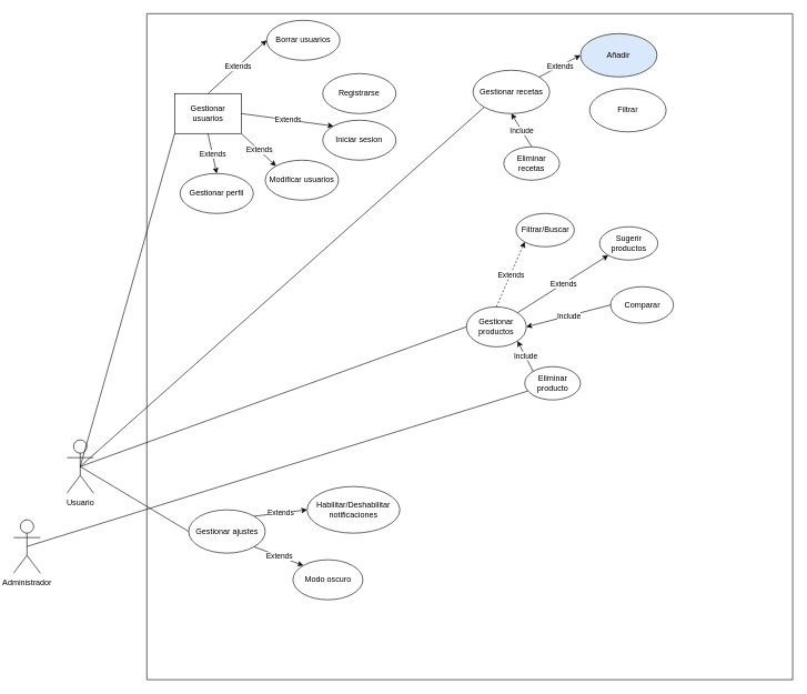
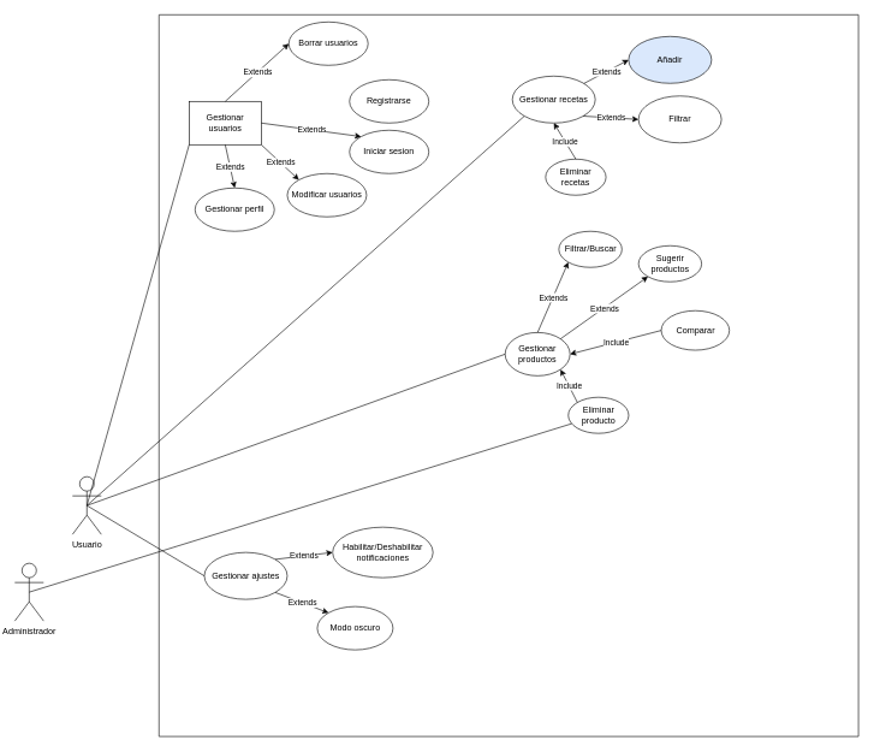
  <mxCell id="0" />
  <mxCell id="1" parent="0" />
  <mxCell id="2" value="" style="swimlane;startSize=0;" parent="1" vertex="1"><mxGeometry x="220" y="20" width="970" height="1000" as="geometry" /></mxCell>
  <mxCell id="3" value="Gestionar productos" style="ellipse;whiteSpace=wrap;html=1;" parent="2" vertex="1"><mxGeometry x="480" y="440.25" width="90" height="60" as="geometry" /></mxCell>
  <mxCell id="4" value="Filtrar/Buscar" style="ellipse;whiteSpace=wrap;html=1;" parent="2" vertex="1"><mxGeometry x="554.5" y="300" width="87.5" height="50" as="geometry" /></mxCell>
  <mxCell id="5" value="Gestionar usuarios" style="whiteSpace=wrap;html=1;rounded=0;" parent="2" vertex="1"><mxGeometry x="41.82" y="120" width="100" height="60" as="geometry" /></mxCell>
  <mxCell id="6" value="Registrarse" style="ellipse;whiteSpace=wrap;html=1;" parent="2" vertex="1"><mxGeometry x="264.2" y="90" width="110" height="60" as="geometry" /></mxCell>
- <mxCell id="7" value="" style="endArrow=classic;html=1;rounded=0;exitX=0.5;exitY=0;exitDx=0;exitDy=0;entryX=0;entryY=1;entryDx=0;entryDy=0;dashed=1;" parent="2" source="3" target="4" edge="1"><mxGeometry relative="1" as="geometry"><mxPoint x="836.25" y="230.25" as="sourcePoint" /><mxPoint x="742.25" y="211.25" as="targetPoint" /></mxGeometry></mxCell>
+ <mxCell id="7" value="" style="endArrow=classic;html=1;rounded=0;exitX=0.5;exitY=0;exitDx=0;exitDy=0;entryX=0;entryY=1;entryDx=0;entryDy=0;" parent="2" source="3" target="4" edge="1"><mxGeometry relative="1" as="geometry"><mxPoint x="836.25" y="230.25" as="sourcePoint" /><mxPoint x="742.25" y="211.25" as="targetPoint" /></mxGeometry></mxCell>
  <mxCell id="8" value="Extends" style="edgeLabel;resizable=0;html=1;;align=center;verticalAlign=middle;" parent="7" connectable="0" vertex="1"><mxGeometry relative="1" as="geometry" /></mxCell>
  <mxCell id="9" value="Comparar" style="ellipse;whiteSpace=wrap;html=1;" parent="2" vertex="1"><mxGeometry x="696.5" y="410" width="94.5" height="54.75" as="geometry" /></mxCell>
  <mxCell id="10" value="" style="endArrow=classic;html=1;rounded=0;exitX=0;exitY=0.5;exitDx=0;exitDy=0;entryX=1;entryY=0.5;entryDx=0;entryDy=0;" parent="2" source="9" target="3" edge="1"><mxGeometry relative="1" as="geometry"><mxPoint x="836.25" y="230.25" as="sourcePoint" /><mxPoint x="742.25" y="211.25" as="targetPoint" /></mxGeometry></mxCell>
  <mxCell id="11" value="Include" style="edgeLabel;resizable=0;html=1;;align=center;verticalAlign=middle;" parent="10" connectable="0" vertex="1"><mxGeometry relative="1" as="geometry" /></mxCell>
  <mxCell id="12" value="Gestionar recetas" style="ellipse;whiteSpace=wrap;html=1;" parent="2" vertex="1"><mxGeometry x="490" y="85" width="115" height="65" as="geometry" /></mxCell>
  <mxCell id="13" value="Añadir" style="ellipse;whiteSpace=wrap;html=1;fillColor=#dae8fc;" parent="2" vertex="1"><mxGeometry x="651.25" y="30" width="115" height="65" as="geometry" /></mxCell>
  <mxCell id="14" value="Filtrar" style="ellipse;whiteSpace=wrap;html=1;" parent="2" vertex="1"><mxGeometry x="665" y="112.5" width="115" height="65" as="geometry" /></mxCell>
  <mxCell id="15" value="" style="endArrow=classic;html=1;rounded=0;entryX=0;entryY=0.5;entryDx=0;entryDy=0;" parent="2" source="12" target="13" edge="1"><mxGeometry relative="1" as="geometry"><mxPoint x="1559" y="-494" as="sourcePoint" /><mxPoint x="1600" y="-445" as="targetPoint" /></mxGeometry></mxCell>
  <mxCell id="16" value="Extends" style="edgeLabel;resizable=0;html=1;;align=center;verticalAlign=middle;" parent="15" connectable="0" vertex="1"><mxGeometry relative="1" as="geometry" /></mxCell>
+ <mxCell id="17" value="" style="endArrow=classic;html=1;rounded=0;entryX=0;entryY=0.5;entryDx=0;entryDy=0;exitX=1;exitY=1;exitDx=0;exitDy=0;" parent="2" source="12" target="14" edge="1"><mxGeometry relative="1" as="geometry"><mxPoint x="597" y="104" as="sourcePoint" /><mxPoint x="647" y="73" as="targetPoint" /></mxGeometry></mxCell>
+ <mxCell id="18" value="Extends" style="edgeLabel;resizable=0;html=1;;align=center;verticalAlign=middle;" parent="17" connectable="0" vertex="1"><mxGeometry relative="1" as="geometry" /></mxCell>
  <mxCell id="19" value="Gestionar ajustes" style="ellipse;whiteSpace=wrap;html=1;" parent="2" vertex="1"><mxGeometry x="62.88" y="745" width="115" height="65" as="geometry" /></mxCell>
  <mxCell id="20" value="" style="endArrow=classic;html=1;rounded=0;exitX=1;exitY=0;exitDx=0;exitDy=0;entryX=0;entryY=0.5;entryDx=0;entryDy=0;" parent="2" source="19" target="23" edge="1"><mxGeometry relative="1" as="geometry"><mxPoint x="341.5" y="607" as="sourcePoint" /><mxPoint x="248.75" y="720" as="targetPoint" /></mxGeometry></mxCell>
  <mxCell id="21" value="Extends" style="edgeLabel;resizable=0;html=1;;align=center;verticalAlign=middle;" parent="20" connectable="0" vertex="1"><mxGeometry relative="1" as="geometry" /></mxCell>
  <mxCell id="22" value="Modo oscuro" style="ellipse;whiteSpace=wrap;html=1;" parent="2" vertex="1"><mxGeometry x="219.5" y="820" width="105" height="60" as="geometry" /></mxCell>
  <mxCell id="23" value="Habilitar/Deshabilitar notificaciones" style="ellipse;whiteSpace=wrap;html=1;" parent="2" vertex="1"><mxGeometry x="240.75" y="710" width="139.25" height="70" as="geometry" /></mxCell>
  <mxCell id="24" value="" style="endArrow=classic;html=1;rounded=0;exitX=1;exitY=1;exitDx=0;exitDy=0;entryX=0;entryY=0;entryDx=0;entryDy=0;" parent="2" source="19" target="22" edge="1"><mxGeometry relative="1" as="geometry"><mxPoint x="171" y="765" as="sourcePoint" /><mxPoint x="251" y="755" as="targetPoint" /></mxGeometry></mxCell>
  <mxCell id="25" value="Extends" style="edgeLabel;resizable=0;html=1;;align=center;verticalAlign=middle;" parent="24" connectable="0" vertex="1"><mxGeometry relative="1" as="geometry" /></mxCell>
  <mxCell id="26" value="Iniciar sesion" style="ellipse;whiteSpace=wrap;html=1;" parent="2" vertex="1"><mxGeometry x="264.2" y="160" width="110" height="60" as="geometry" /></mxCell>
  <mxCell id="27" value="" style="endArrow=classic;html=1;rounded=0;entryX=0;entryY=0;entryDx=0;entryDy=0;exitX=1;exitY=0.5;exitDx=0;exitDy=0;" parent="2" source="5" target="26" edge="1"><mxGeometry relative="1" as="geometry"><mxPoint x="101.82" y="190" as="sourcePoint" /><mxPoint x="147.82" y="151" as="targetPoint" /></mxGeometry></mxCell>
  <mxCell id="28" value="Extends" style="edgeLabel;resizable=0;html=1;;align=center;verticalAlign=middle;" parent="27" connectable="0" vertex="1"><mxGeometry relative="1" as="geometry" /></mxCell>
  <mxCell id="29" value="Eliminar producto" style="ellipse;whiteSpace=wrap;html=1;" parent="2" vertex="1"><mxGeometry x="567.63" y="530" width="83.75" height="50" as="geometry" /></mxCell>
  <mxCell id="30" value="" style="endArrow=classic;html=1;rounded=0;exitX=0;exitY=0;exitDx=0;exitDy=0;entryX=1;entryY=1;entryDx=0;entryDy=0;" parent="2" source="29" target="3" edge="1"><mxGeometry relative="1" as="geometry"><mxPoint x="662.12" y="443" as="sourcePoint" /><mxPoint x="580.12" y="480" as="targetPoint" /></mxGeometry></mxCell>
  <mxCell id="31" value="Include" style="edgeLabel;resizable=0;html=1;;align=center;verticalAlign=middle;" parent="30" connectable="0" vertex="1"><mxGeometry relative="1" as="geometry" /></mxCell>
  <mxCell id="32" value="Eliminar recetas" style="ellipse;whiteSpace=wrap;html=1;" parent="2" vertex="1"><mxGeometry x="536.13" y="200" width="83.75" height="50" as="geometry" /></mxCell>
  <mxCell id="33" value="" style="endArrow=classic;html=1;rounded=0;exitX=0.5;exitY=0;exitDx=0;exitDy=0;entryX=0.5;entryY=1;entryDx=0;entryDy=0;" parent="2" source="32" target="12" edge="1"><mxGeometry relative="1" as="geometry"><mxPoint x="678" y="537" as="sourcePoint" /><mxPoint x="655" y="491" as="targetPoint" /></mxGeometry></mxCell>
  <mxCell id="34" value="Include" style="edgeLabel;resizable=0;html=1;;align=center;verticalAlign=middle;" parent="33" connectable="0" vertex="1"><mxGeometry relative="1" as="geometry" /></mxCell>
  <mxCell id="35" value="Borrar usuarios" style="ellipse;whiteSpace=wrap;html=1;" vertex="1" parent="2"><mxGeometry x="180" y="10" width="110" height="60" as="geometry" /></mxCell>
  <mxCell id="36" value="" style="endArrow=classic;html=1;rounded=0;entryX=0;entryY=0.5;entryDx=0;entryDy=0;exitX=0.5;exitY=0;exitDx=0;exitDy=0;" edge="1" parent="2" source="5" target="35"><mxGeometry relative="1" as="geometry"><mxPoint x="137" y="139" as="sourcePoint" /><mxPoint x="274" y="130" as="targetPoint" /></mxGeometry></mxCell>
  <mxCell id="37" value="Extends" style="edgeLabel;resizable=0;html=1;;align=center;verticalAlign=middle;" connectable="0" vertex="1" parent="36"><mxGeometry relative="1" as="geometry" /></mxCell>
  <mxCell id="38" value="Modificar usuarios" style="ellipse;whiteSpace=wrap;html=1;" vertex="1" parent="2"><mxGeometry x="177.88" y="220" width="110" height="60" as="geometry" /></mxCell>
  <mxCell id="39" value="Gestionar perfil" style="ellipse;whiteSpace=wrap;html=1;" vertex="1" parent="2"><mxGeometry x="50.0" y="240" width="110" height="60" as="geometry" /></mxCell>
  <mxCell id="40" value="" style="endArrow=classic;html=1;rounded=0;entryX=0;entryY=0;entryDx=0;entryDy=0;exitX=1;exitY=1;exitDx=0;exitDy=0;" edge="1" parent="2" source="5" target="38"><mxGeometry relative="1" as="geometry"><mxPoint x="152" y="160" as="sourcePoint" /><mxPoint x="290" y="179" as="targetPoint" /></mxGeometry></mxCell>
  <mxCell id="41" value="Extends" style="edgeLabel;resizable=0;html=1;;align=center;verticalAlign=middle;" connectable="0" vertex="1" parent="40"><mxGeometry relative="1" as="geometry" /></mxCell>
  <mxCell id="42" value="" style="endArrow=classic;html=1;rounded=0;entryX=0.5;entryY=0;entryDx=0;entryDy=0;exitX=0.5;exitY=1;exitDx=0;exitDy=0;" edge="1" parent="2" source="5" target="39"><mxGeometry relative="1" as="geometry"><mxPoint x="162" y="170" as="sourcePoint" /><mxPoint x="300" y="189" as="targetPoint" /></mxGeometry></mxCell>
  <mxCell id="43" value="Extends" style="edgeLabel;resizable=0;html=1;;align=center;verticalAlign=middle;" connectable="0" vertex="1" parent="42"><mxGeometry relative="1" as="geometry" /></mxCell>
- <mxCell id="44" value="Sugerir productos" style="ellipse;whiteSpace=wrap;html=1;" vertex="1" parent="2"><mxGeometry x="680" y="320" width="87.5" height="50" as="geometry" /></mxCell>
+ <mxCell id="44" value="Sugerir productos" style="ellipse;whiteSpace=wrap;html=1;" vertex="1" parent="2"><mxGeometry x="665" y="320" width="87.5" height="50" as="geometry" /></mxCell>
  <mxCell id="45" value="" style="endArrow=classic;html=1;rounded=0;exitX=1;exitY=0;exitDx=0;exitDy=0;entryX=0;entryY=1;entryDx=0;entryDy=0;" edge="1" parent="2" source="3" target="44"><mxGeometry relative="1" as="geometry"><mxPoint x="535" y="450" as="sourcePoint" /><mxPoint x="577" y="353" as="targetPoint" /></mxGeometry></mxCell>
  <mxCell id="46" value="Extends" style="edgeLabel;resizable=0;html=1;;align=center;verticalAlign=middle;" connectable="0" vertex="1" parent="45"><mxGeometry relative="1" as="geometry" /></mxCell>
  <mxCell id="47" value="Usuario" style="shape=umlActor;verticalLabelPosition=bottom;verticalAlign=top;html=1;outlineConnect=0;" parent="1" vertex="1"><mxGeometry x="100" y="660" width="40" height="80" as="geometry" /></mxCell>
  <mxCell id="48" value="Administrador" style="shape=umlActor;verticalLabelPosition=bottom;verticalAlign=top;html=1;outlineConnect=0;" parent="1" vertex="1"><mxGeometry y="780" width="40" height="80" as="geometry" x="20" /></mxCell>
  <mxCell id="49" value="" style="endArrow=none;html=1;rounded=0;exitX=0.5;exitY=0.5;exitDx=0;exitDy=0;exitPerimeter=0;entryX=0;entryY=0.5;entryDx=0;entryDy=0;" parent="1" source="47" target="3" edge="1"><mxGeometry width="50" height="50" relative="1" as="geometry"><mxPoint x="580" y="770" as="sourcePoint" /><mxPoint x="630" y="720" as="targetPoint" /></mxGeometry></mxCell>
  <mxCell id="50" value="" style="endArrow=none;html=1;rounded=0;exitX=0.5;exitY=0.5;exitDx=0;exitDy=0;exitPerimeter=0;entryX=0;entryY=1;entryDx=0;entryDy=0;" parent="1" source="47" target="5" edge="1"><mxGeometry width="50" height="50" relative="1" as="geometry"><mxPoint x="480" y="880" as="sourcePoint" /><mxPoint x="530" y="830" as="targetPoint" /></mxGeometry></mxCell>
  <mxCell id="51" value="" style="endArrow=none;html=1;rounded=0;exitX=0.5;exitY=0.5;exitDx=0;exitDy=0;exitPerimeter=0;entryX=0;entryY=1;entryDx=0;entryDy=0;" parent="1" source="47" target="12" edge="1"><mxGeometry width="50" height="50" relative="1" as="geometry"><mxPoint x="130" y="710" as="sourcePoint" /><mxPoint x="295" y="703" as="targetPoint" /></mxGeometry></mxCell>
  <mxCell id="52" value="" style="endArrow=none;html=1;rounded=0;entryX=0;entryY=0.5;entryDx=0;entryDy=0;" parent="1" target="19" edge="1"><mxGeometry width="50" height="50" relative="1" as="geometry"><mxPoint x="120" y="700" as="sourcePoint" /><mxPoint x="329" y="1319" as="targetPoint" /></mxGeometry></mxCell>
  <mxCell id="53" value="" style="endArrow=none;html=1;rounded=0;exitX=0.5;exitY=0.5;exitDx=0;exitDy=0;exitPerimeter=0;" edge="1" parent="1" source="48" target="29"><mxGeometry width="50" height="50" relative="1" as="geometry"><mxPoint x="130" y="710" as="sourcePoint" /><mxPoint x="293" y="888" as="targetPoint" /></mxGeometry></mxCell>
